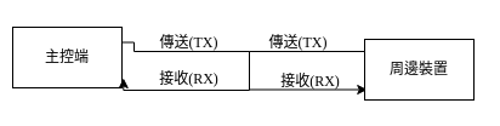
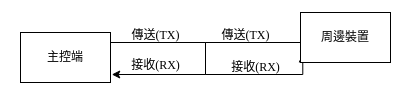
  <mxCell id="0" />
  <mxCell id="1" parent="0" />
  <mxCell id="2" style="edgeStyle=orthogonalEdgeStyle;rounded=0;orthogonalLoop=1;jettySize=auto;html=1;entryX=0.025;entryY=0.83;entryDx=0;entryDy=0;exitX=1;exitY=0.25;exitDx=0;exitDy=0;entryPerimeter=0;fontFamily=Times New Roman;" edge="1" parent="1" source="3" target="4"><mxGeometry relative="1" as="geometry"><Array as="points"><mxPoint x="110" y="42" /><mxPoint x="205" y="42" /><mxPoint x="205" y="74" /></Array></mxGeometry></mxCell>
- <mxCell id="3" value="主控端" style="rounded=0;whiteSpace=wrap;html=1;fontFamily=Times New Roman;" vertex="1" parent="1"><mxGeometry x="10" y="22" width="90" height="50" as="geometry" /></mxCell>
- <mxCell id="4" value="周邊裝置" style="rounded=0;whiteSpace=wrap;html=1;fontFamily=Times New Roman;" vertex="1" parent="1"><mxGeometry x="300" y="32" width="90" height="50" as="geometry" /></mxCell>
+ <mxCell id="3" value="主控端" style="rounded=0;whiteSpace=wrap;html=1;fontFamily=Times New Roman;" vertex="1" parent="1"><mxGeometry x="20" y="32" width="90" height="50" as="geometry" /></mxCell>
+ <mxCell id="4" value="周邊裝置" style="rounded=0;whiteSpace=wrap;html=1;fontFamily=Times New Roman;" vertex="1" parent="1"><mxGeometry x="300" y="12" width="90" height="50" as="geometry" /></mxCell>
  <mxCell id="5" style="edgeStyle=orthogonalEdgeStyle;rounded=0;orthogonalLoop=1;jettySize=auto;html=1;entryX=1.014;entryY=0.84;entryDx=0;entryDy=0;entryPerimeter=0;fontFamily=Times New Roman;" edge="1" parent="1" source="4" target="3"><mxGeometry relative="1" as="geometry"><Array as="points"><mxPoint x="205" y="42" /><mxPoint x="205" y="74" /></Array></mxGeometry></mxCell>
  <mxCell id="6" value="傳送(TX)" style="text;html=1;align=center;verticalAlign=middle;resizable=0;points=[];autosize=1;strokeColor=none;fillColor=none;fontFamily=Times New Roman;" vertex="1" parent="1"><mxGeometry x="120" y="20" width="70" height="30" as="geometry" /></mxCell>
  <mxCell id="7" value="接收(RX)" style="text;html=1;align=center;verticalAlign=middle;resizable=0;points=[];autosize=1;strokeColor=none;fillColor=none;fontFamily=Times New Roman;" vertex="1" parent="1"><mxGeometry x="220" y="52" width="70" height="30" as="geometry" /></mxCell>
  <mxCell id="8" value="接收(RX)" style="text;html=1;align=center;verticalAlign=middle;resizable=0;points=[];autosize=1;strokeColor=none;fillColor=none;fontFamily=Times New Roman;" vertex="1" parent="1"><mxGeometry x="120" y="50" width="70" height="30" as="geometry" /></mxCell>
  <mxCell id="9" value="傳送(TX)" style="text;html=1;align=center;verticalAlign=middle;resizable=0;points=[];autosize=1;strokeColor=none;fillColor=none;fontFamily=Times New Roman;" vertex="1" parent="1"><mxGeometry x="210" y="20" width="70" height="30" as="geometry" /></mxCell>
